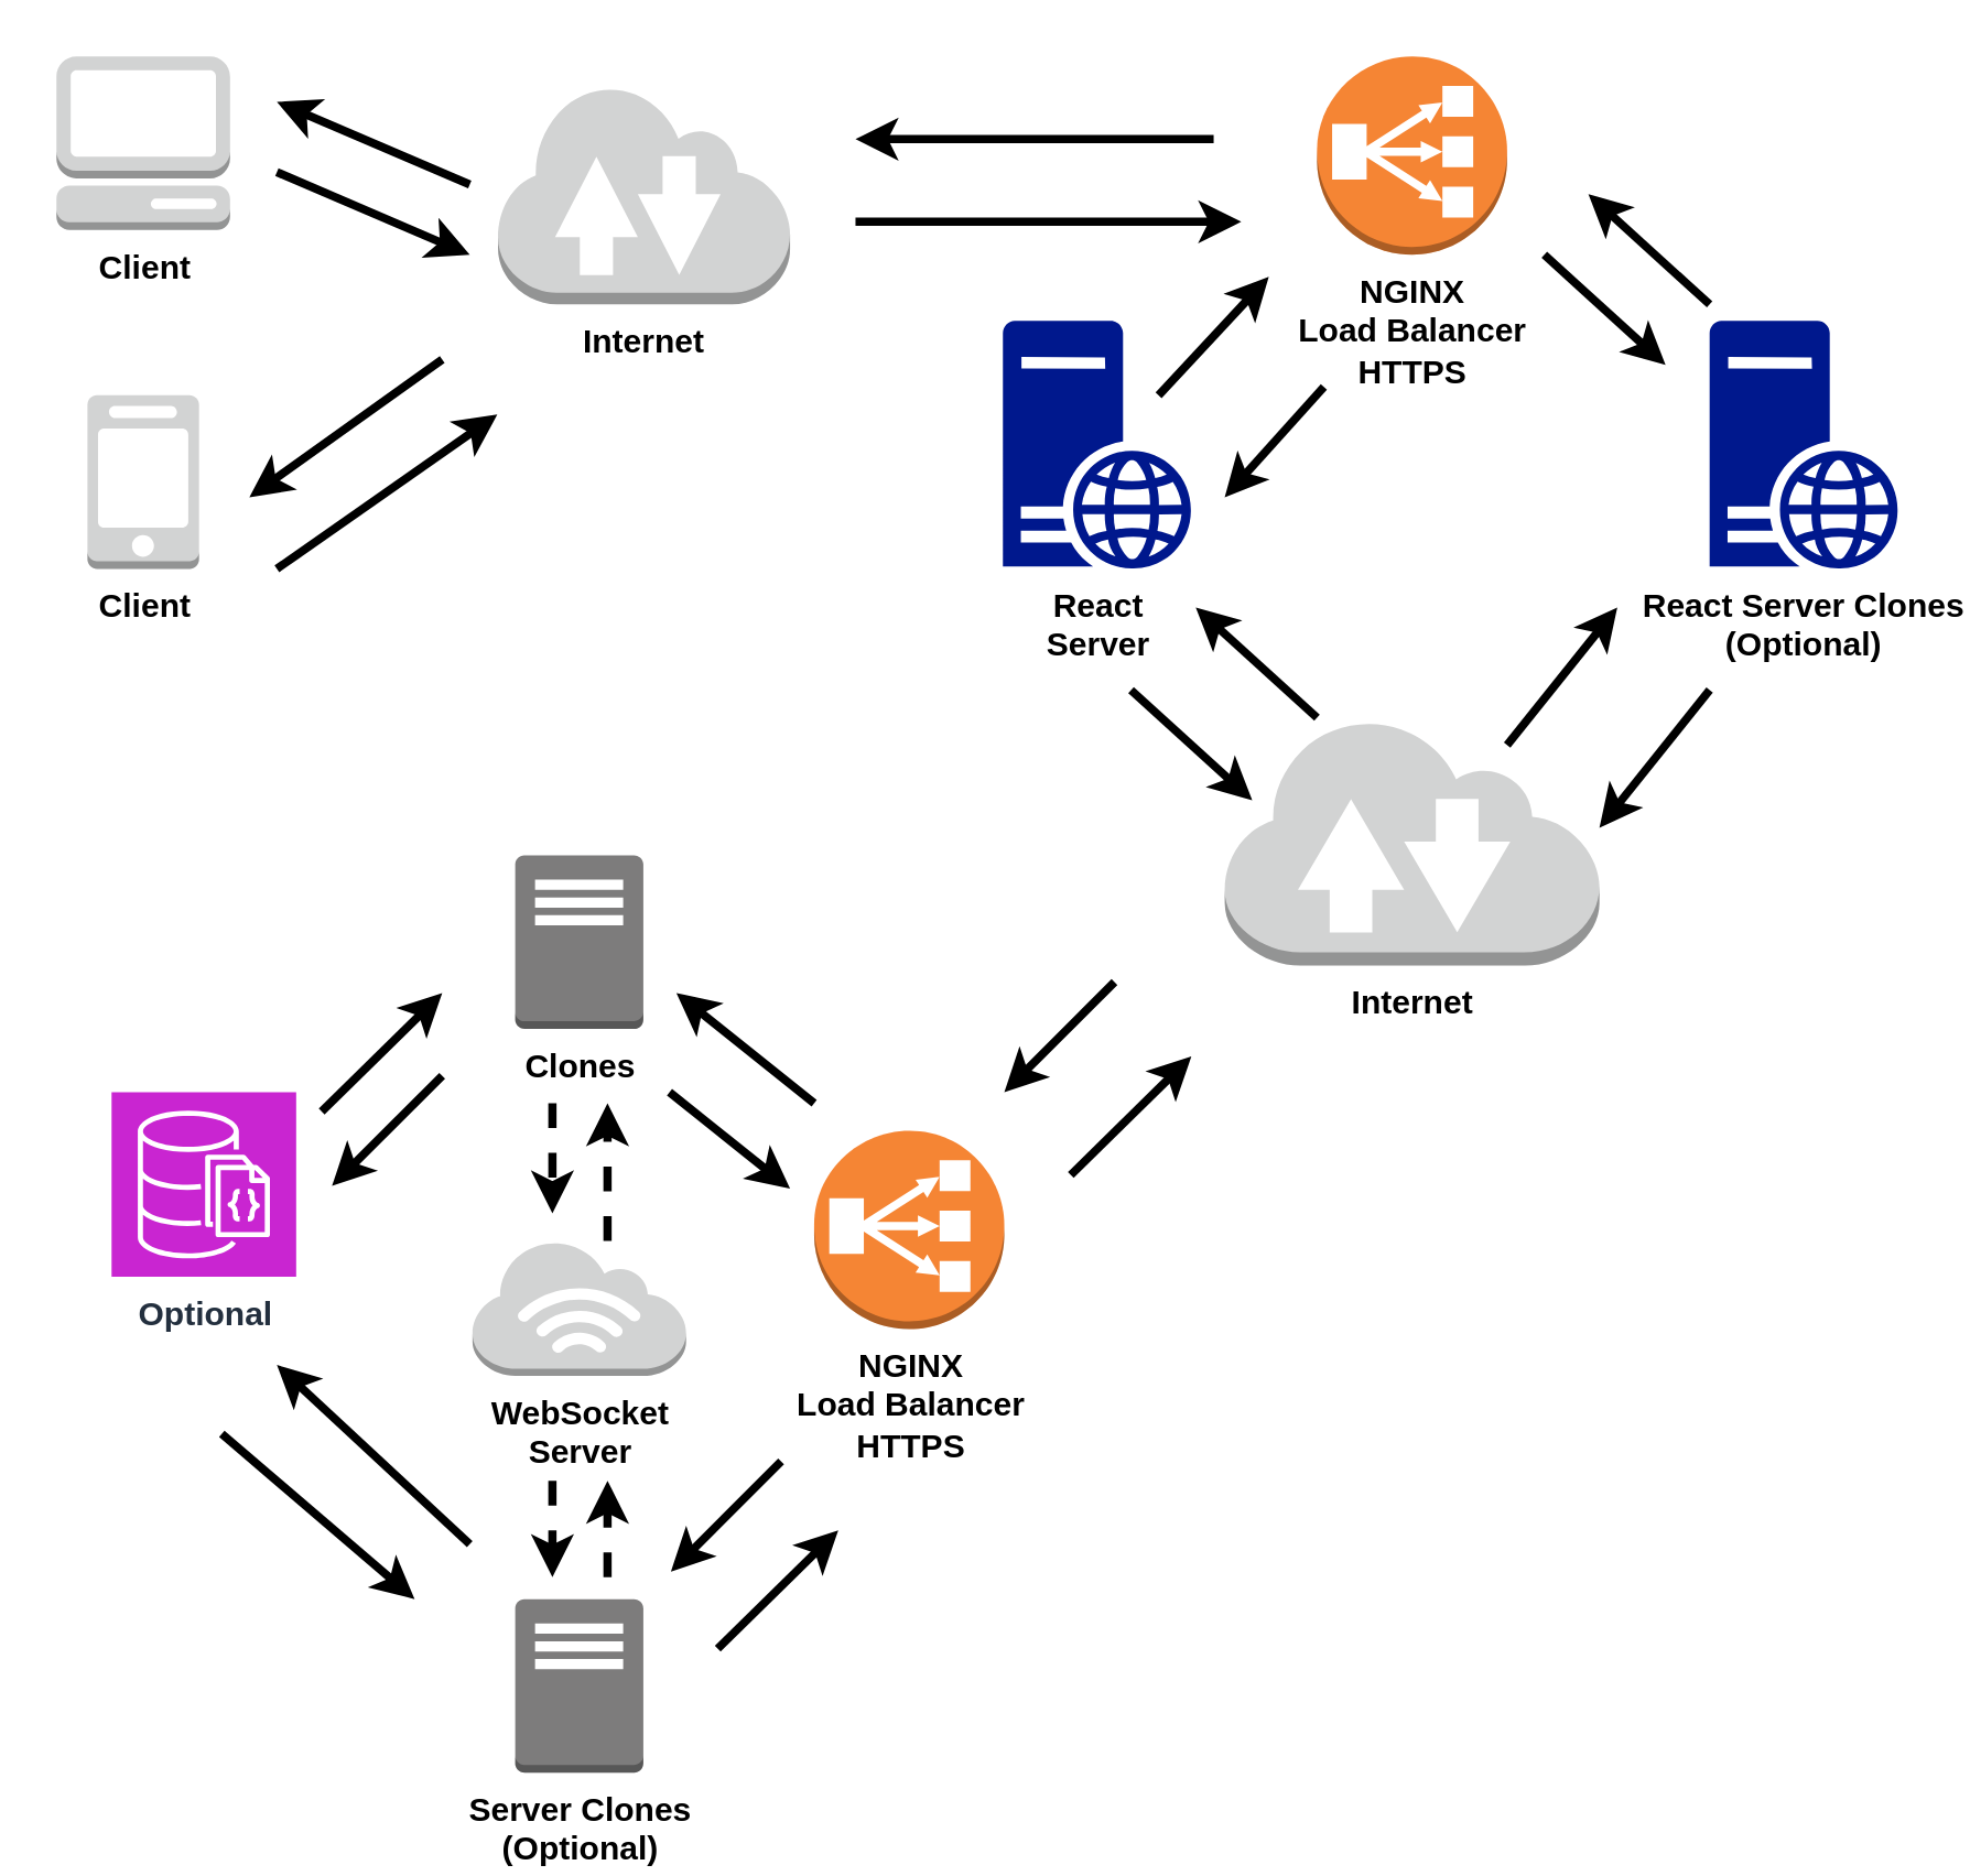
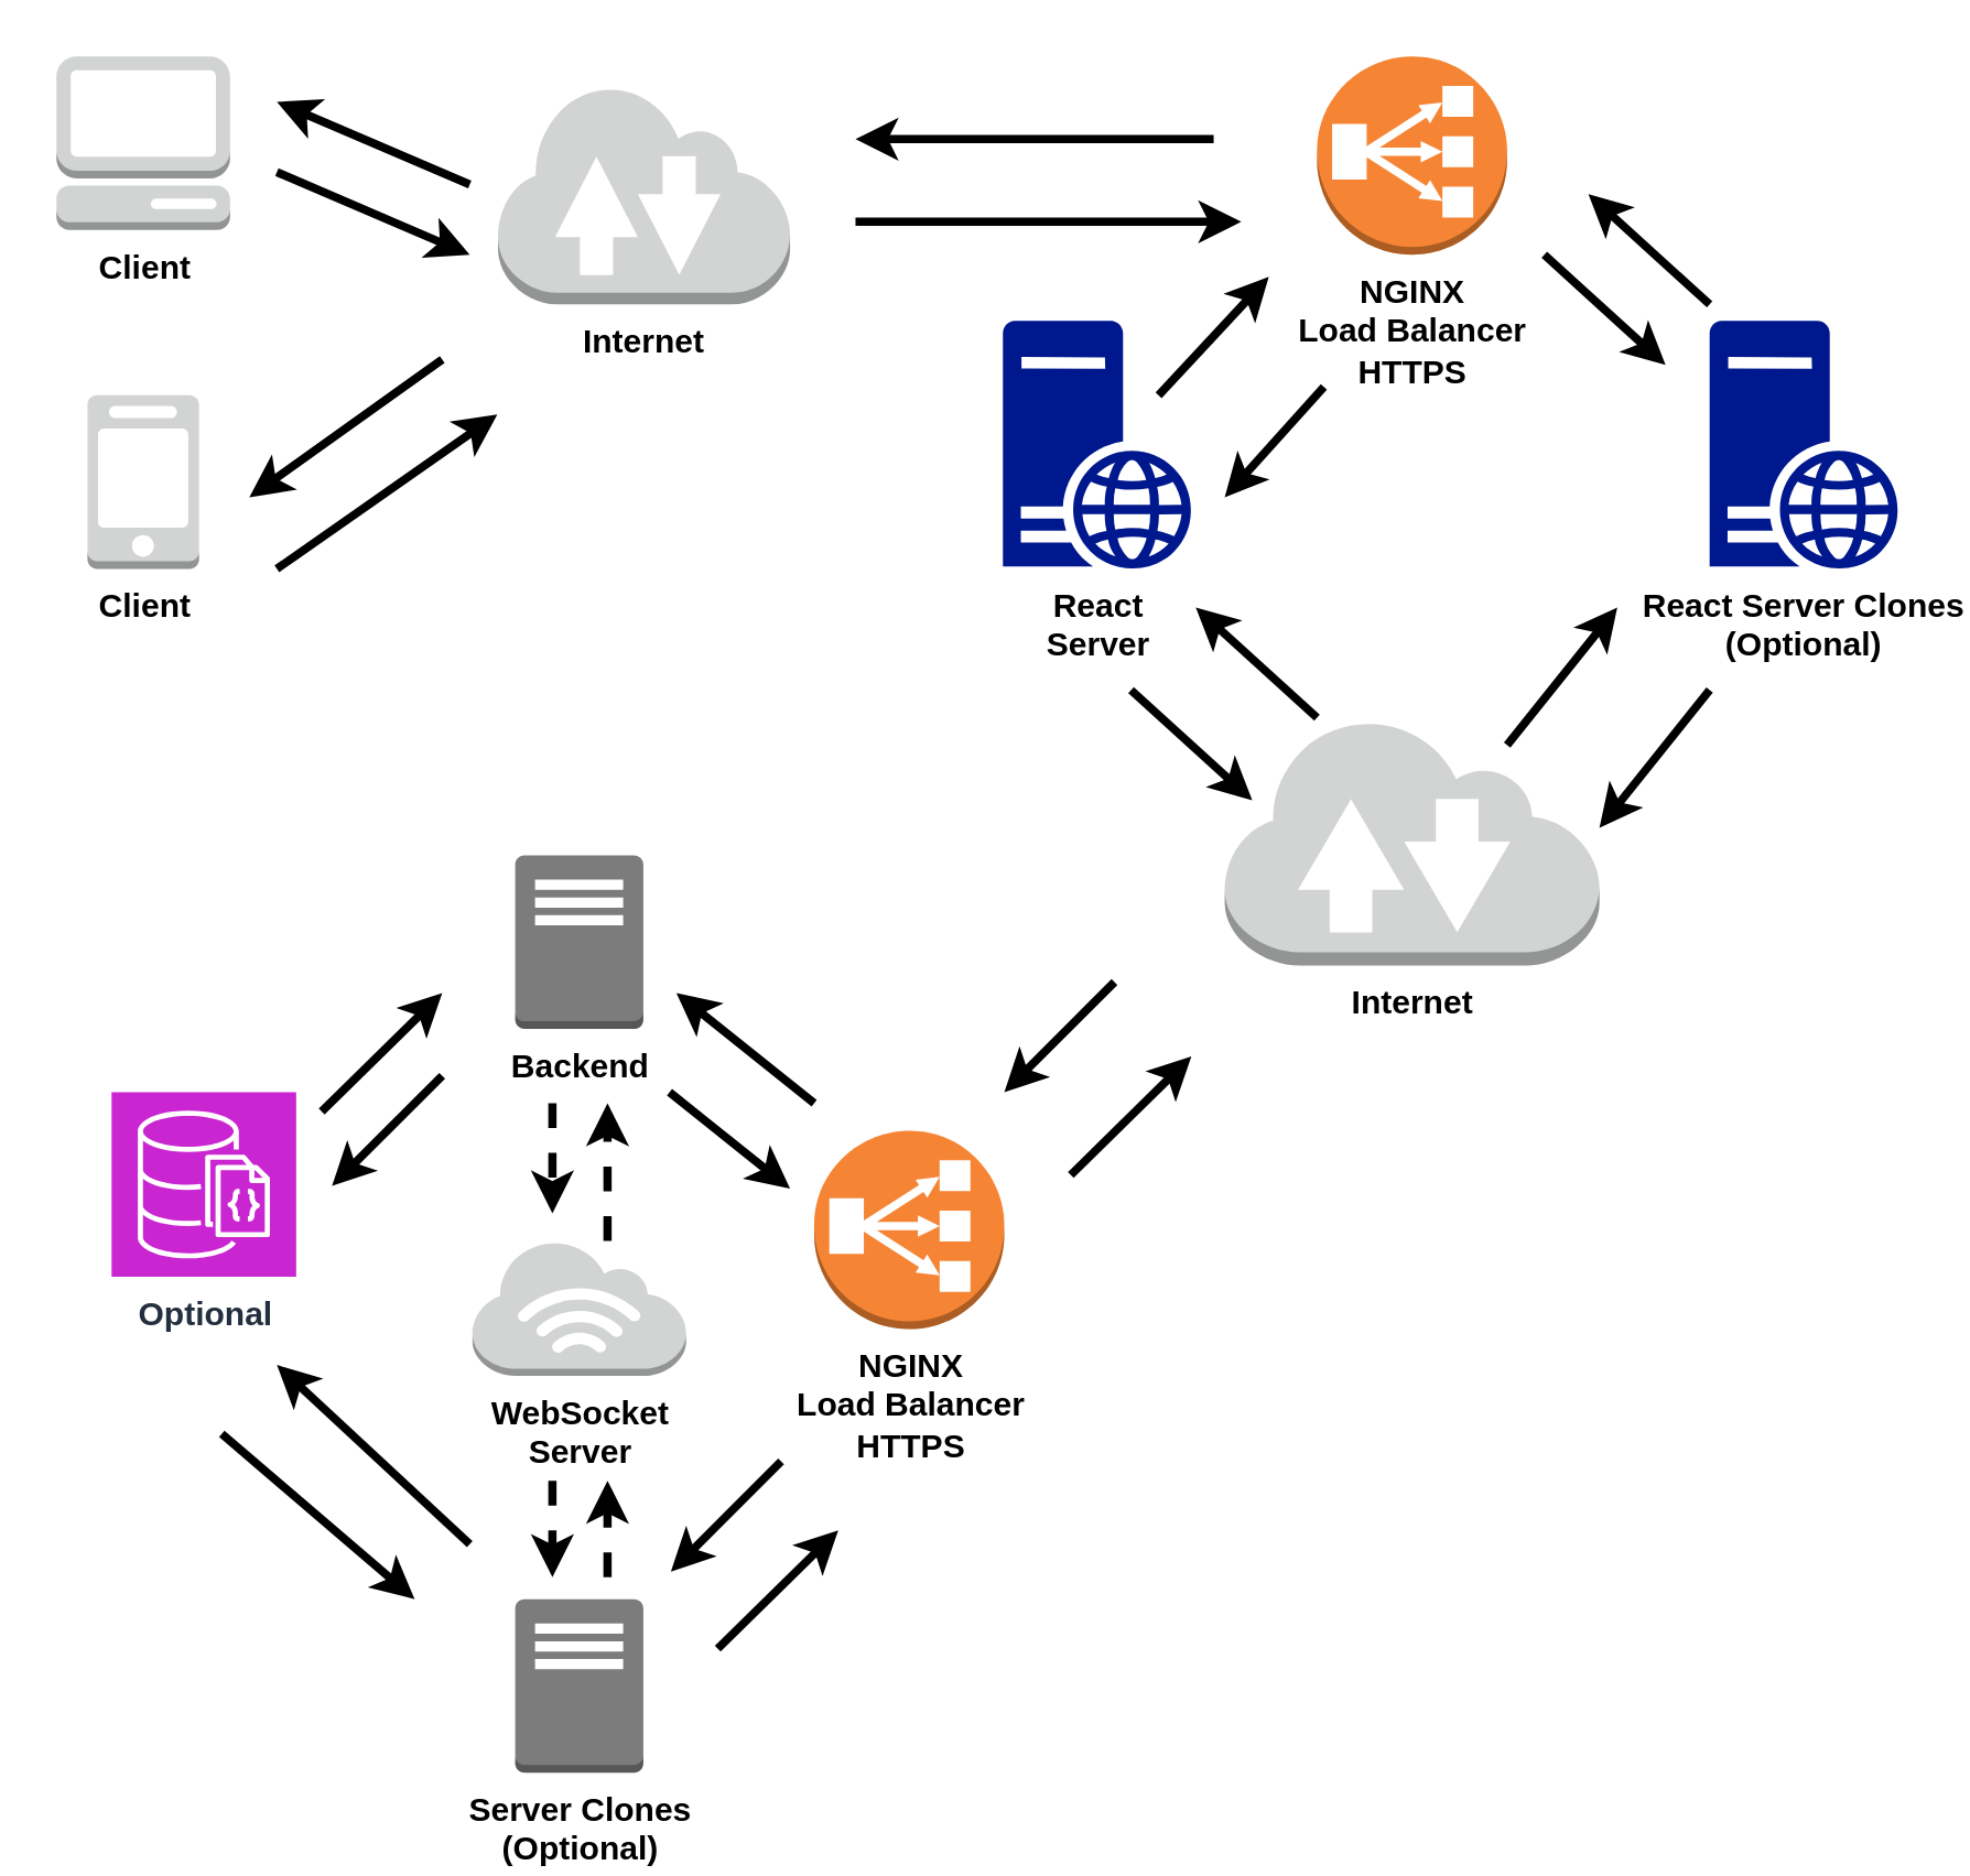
  <mxCell id="0" />
  <mxCell id="1" parent="0" />
  <mxCell id="2" value="&lt;b&gt;NGINX&lt;/b&gt;&lt;div&gt;&lt;b&gt;Load Balancer&lt;/b&gt;&lt;/div&gt;&lt;div&gt;&lt;b&gt;HTTPS&lt;/b&gt;&lt;/div&gt;" style="outlineConnect=0;dashed=0;verticalLabelPosition=bottom;verticalAlign=top;align=center;html=1;shape=mxgraph.aws3.classic_load_balancer;fillColor=#F58534;gradientColor=none;" parent="1" vertex="1"><mxGeometry x="295" y="410" width="69" height="72" as="geometry" /></mxCell>
  <mxCell id="3" value="&lt;b&gt;Optional&lt;/b&gt;" style="sketch=0;points=[[0,0,0],[0.25,0,0],[0.5,0,0],[0.75,0,0],[1,0,0],[0,1,0],[0.25,1,0],[0.5,1,0],[0.75,1,0],[1,1,0],[0,0.25,0],[0,0.5,0],[0,0.75,0],[1,0.25,0],[1,0.5,0],[1,0.75,0]];outlineConnect=0;fontColor=#232F3E;fillColor=#C925D1;strokeColor=#ffffff;dashed=0;verticalLabelPosition=bottom;verticalAlign=top;align=center;html=1;fontSize=12;fontStyle=0;aspect=fixed;shape=mxgraph.aws4.resourceIcon;resIcon=mxgraph.aws4.documentdb_with_mongodb_compatibility;" parent="1" vertex="1"><mxGeometry x="40" y="396" width="67" height="67" as="geometry" /></mxCell>
  <mxCell id="4" value="&lt;b&gt;Client&lt;/b&gt;" style="outlineConnect=0;dashed=0;verticalLabelPosition=bottom;verticalAlign=top;align=center;html=1;shape=mxgraph.aws3.management_console;fillColor=#D2D3D3;gradientColor=none;" parent="1" vertex="1"><mxGeometry x="20" y="20" width="63" height="63" as="geometry" /></mxCell>
  <mxCell id="5" value="&lt;b&gt;Client&lt;/b&gt;" style="outlineConnect=0;dashed=0;verticalLabelPosition=bottom;verticalAlign=top;align=center;html=1;shape=mxgraph.aws3.mobile_client;fillColor=#D2D3D3;gradientColor=none;" parent="1" vertex="1"><mxGeometry x="31.25" y="143" width="40.5" height="63" as="geometry" /></mxCell>
  <mxCell id="6" value="&lt;b&gt;React&lt;/b&gt;&lt;div&gt;&lt;b&gt;Server&lt;/b&gt;&lt;/div&gt;" style="sketch=0;aspect=fixed;pointerEvents=1;shadow=0;dashed=0;html=1;strokeColor=none;labelPosition=center;verticalLabelPosition=bottom;verticalAlign=top;align=center;fillColor=#00188D;shape=mxgraph.mscae.enterprise.web_server" parent="1" vertex="1"><mxGeometry x="363.5" y="116" width="68.4" height="90" as="geometry" /></mxCell>
- <mxCell id="7" value="&lt;b&gt;Clones&lt;/b&gt;" style="outlineConnect=0;dashed=0;verticalLabelPosition=bottom;verticalAlign=top;align=center;html=1;shape=mxgraph.aws3.traditional_server;fillColor=#7D7C7C;gradientColor=none;" parent="1" vertex="1"><mxGeometry x="186.5" y="310" width="46.5" height="63" as="geometry" /></mxCell>
+ <mxCell id="7" value="&lt;b&gt;Backend&lt;/b&gt;" style="outlineConnect=0;dashed=0;verticalLabelPosition=bottom;verticalAlign=top;align=center;html=1;shape=mxgraph.aws3.traditional_server;fillColor=#7D7C7C;gradientColor=none;" parent="1" vertex="1"><mxGeometry x="186.5" y="310" width="46.5" height="63" as="geometry" /></mxCell>
  <mxCell id="8" value="&lt;b&gt;Server Clones&lt;/b&gt;&lt;div&gt;&lt;b&gt;(Optional)&lt;/b&gt;&lt;/div&gt;" style="outlineConnect=0;dashed=0;verticalLabelPosition=bottom;verticalAlign=top;align=center;html=1;shape=mxgraph.aws3.traditional_server;fillColor=#7D7C7C;gradientColor=none;" parent="1" vertex="1"><mxGeometry x="186.5" y="580" width="46.5" height="63" as="geometry" /></mxCell>
  <mxCell id="9" value="&lt;b&gt;NGINX&lt;/b&gt;&lt;div&gt;&lt;b&gt;Load Balancer&lt;/b&gt;&lt;/div&gt;&lt;div&gt;&lt;b&gt;HTTPS&lt;/b&gt;&lt;/div&gt;" style="outlineConnect=0;dashed=0;verticalLabelPosition=bottom;verticalAlign=top;align=center;html=1;shape=mxgraph.aws3.classic_load_balancer;fillColor=#F58534;gradientColor=none;" parent="1" vertex="1"><mxGeometry x="477.5" y="20" width="69" height="72" as="geometry" /></mxCell>
  <mxCell id="10" value="&lt;b&gt;React&amp;nbsp;&lt;/b&gt;&lt;b style=&quot;background-color: initial;&quot;&gt;Server Clones&lt;/b&gt;&lt;div&gt;&lt;b style=&quot;background-color: initial;&quot;&gt;(Optional)&lt;/b&gt;&lt;/div&gt;" style="sketch=0;aspect=fixed;pointerEvents=1;shadow=0;dashed=0;html=1;strokeColor=none;labelPosition=center;verticalLabelPosition=bottom;verticalAlign=top;align=center;fillColor=#00188D;shape=mxgraph.mscae.enterprise.web_server" parent="1" vertex="1"><mxGeometry x="620" y="116" width="68.4" height="90" as="geometry" /></mxCell>
  <mxCell id="11" value="&lt;b&gt;Internet&lt;/b&gt;" style="outlineConnect=0;dashed=0;verticalLabelPosition=bottom;verticalAlign=top;align=center;html=1;shape=mxgraph.aws3.internet_2;fillColor=#D2D3D3;gradientColor=none;" parent="1" vertex="1"><mxGeometry x="180.25" y="30" width="106" height="80" as="geometry" /></mxCell>
  <mxCell id="12" value="&lt;b&gt;Internet&lt;/b&gt;" style="outlineConnect=0;dashed=0;verticalLabelPosition=bottom;verticalAlign=top;align=center;html=1;shape=mxgraph.aws3.internet_2;fillColor=#D2D3D3;gradientColor=none;" parent="1" vertex="1"><mxGeometry x="444" y="260" width="136" height="90" as="geometry" /></mxCell>
  <mxCell id="13" value="" style="endArrow=classic;html=1;rounded=0;strokeWidth=3;" parent="1" edge="1"><mxGeometry width="50" height="50" relative="1" as="geometry"><mxPoint x="410" y="250" as="sourcePoint" /><mxPoint x="454" y="290" as="targetPoint" /></mxGeometry></mxCell>
  <mxCell id="14" value="" style="endArrow=classic;html=1;rounded=0;strokeWidth=3;" parent="1" edge="1"><mxGeometry width="50" height="50" relative="1" as="geometry"><mxPoint x="477.5" y="260" as="sourcePoint" /><mxPoint x="433.5" y="220" as="targetPoint" /></mxGeometry></mxCell>
  <mxCell id="15" value="" style="endArrow=classic;html=1;rounded=0;strokeWidth=3;" parent="1" edge="1"><mxGeometry width="50" height="50" relative="1" as="geometry"><mxPoint x="546.5" y="270" as="sourcePoint" /><mxPoint x="586.5" y="220" as="targetPoint" /></mxGeometry></mxCell>
  <mxCell id="16" value="" style="endArrow=classic;html=1;rounded=0;strokeWidth=3;" parent="1" edge="1"><mxGeometry width="50" height="50" relative="1" as="geometry"><mxPoint x="100" y="206" as="sourcePoint" /><mxPoint x="180" y="150" as="targetPoint" /></mxGeometry></mxCell>
  <mxCell id="17" value="" style="endArrow=classic;html=1;rounded=0;strokeWidth=3;" parent="1" edge="1"><mxGeometry width="50" height="50" relative="1" as="geometry"><mxPoint x="160" y="130" as="sourcePoint" /><mxPoint x="90" y="180" as="targetPoint" /></mxGeometry></mxCell>
  <mxCell id="18" value="" style="endArrow=classic;html=1;rounded=0;strokeWidth=3;" parent="1" edge="1"><mxGeometry width="50" height="50" relative="1" as="geometry"><mxPoint x="100" y="62" as="sourcePoint" /><mxPoint x="170" y="92" as="targetPoint" /></mxGeometry></mxCell>
  <mxCell id="19" value="" style="endArrow=classic;html=1;rounded=0;strokeWidth=3;" parent="1" edge="1"><mxGeometry width="50" height="50" relative="1" as="geometry"><mxPoint x="170" y="66.5" as="sourcePoint" /><mxPoint x="100" y="36.5" as="targetPoint" /></mxGeometry></mxCell>
  <mxCell id="20" value="" style="endArrow=classic;html=1;rounded=0;strokeWidth=3;" parent="1" edge="1"><mxGeometry width="50" height="50" relative="1" as="geometry"><mxPoint x="310" y="80" as="sourcePoint" /><mxPoint x="450" y="80" as="targetPoint" /></mxGeometry></mxCell>
  <mxCell id="21" value="" style="endArrow=classic;html=1;rounded=0;strokeWidth=3;" parent="1" edge="1"><mxGeometry width="50" height="50" relative="1" as="geometry"><mxPoint x="440" y="50" as="sourcePoint" /><mxPoint x="310" y="50" as="targetPoint" /></mxGeometry></mxCell>
  <mxCell id="22" value="" style="endArrow=classic;html=1;rounded=0;strokeWidth=3;" parent="1" edge="1"><mxGeometry width="50" height="50" relative="1" as="geometry"><mxPoint x="620" y="250" as="sourcePoint" /><mxPoint x="580" y="300" as="targetPoint" /></mxGeometry></mxCell>
  <mxCell id="23" value="" style="endArrow=classic;html=1;rounded=0;strokeWidth=3;" parent="1" edge="1"><mxGeometry width="50" height="50" relative="1" as="geometry"><mxPoint x="560" y="92" as="sourcePoint" /><mxPoint x="604" y="132" as="targetPoint" /></mxGeometry></mxCell>
  <mxCell id="24" value="" style="endArrow=classic;html=1;rounded=0;strokeWidth=3;" parent="1" edge="1"><mxGeometry width="50" height="50" relative="1" as="geometry"><mxPoint x="620" y="110" as="sourcePoint" /><mxPoint x="576" y="70" as="targetPoint" /></mxGeometry></mxCell>
  <mxCell id="25" value="" style="endArrow=classic;html=1;rounded=0;strokeWidth=3;" parent="1" edge="1"><mxGeometry width="50" height="50" relative="1" as="geometry"><mxPoint x="420" y="143" as="sourcePoint" /><mxPoint x="460" y="100" as="targetPoint" /></mxGeometry></mxCell>
  <mxCell id="26" value="" style="endArrow=classic;html=1;rounded=0;strokeWidth=3;" parent="1" edge="1"><mxGeometry width="50" height="50" relative="1" as="geometry"><mxPoint x="480" y="140" as="sourcePoint" /><mxPoint x="444" y="180" as="targetPoint" /></mxGeometry></mxCell>
  <mxCell id="27" value="" style="endArrow=classic;html=1;rounded=0;strokeWidth=3;" parent="1" edge="1"><mxGeometry width="50" height="50" relative="1" as="geometry"><mxPoint x="80" y="520" as="sourcePoint" /><mxPoint x="150" y="580" as="targetPoint" /></mxGeometry></mxCell>
  <mxCell id="28" value="" style="endArrow=classic;html=1;rounded=0;strokeWidth=3;" parent="1" edge="1"><mxGeometry width="50" height="50" relative="1" as="geometry"><mxPoint x="170" y="560" as="sourcePoint" /><mxPoint x="100" y="495" as="targetPoint" /></mxGeometry></mxCell>
  <mxCell id="29" value="" style="endArrow=classic;html=1;rounded=0;strokeWidth=3;" parent="1" edge="1"><mxGeometry width="50" height="50" relative="1" as="geometry"><mxPoint x="160" y="390" as="sourcePoint" /><mxPoint x="120" y="430" as="targetPoint" /></mxGeometry></mxCell>
  <mxCell id="30" value="" style="endArrow=classic;html=1;rounded=0;strokeWidth=3;" parent="1" edge="1"><mxGeometry width="50" height="50" relative="1" as="geometry"><mxPoint x="116.25" y="403" as="sourcePoint" /><mxPoint x="160" y="360" as="targetPoint" /></mxGeometry></mxCell>
  <mxCell id="31" value="" style="endArrow=classic;html=1;rounded=0;strokeWidth=3;" parent="1" edge="1"><mxGeometry width="50" height="50" relative="1" as="geometry"><mxPoint x="260" y="598" as="sourcePoint" /><mxPoint x="303.75" y="555" as="targetPoint" /></mxGeometry></mxCell>
  <mxCell id="32" value="" style="endArrow=classic;html=1;rounded=0;strokeWidth=3;" parent="1" edge="1"><mxGeometry width="50" height="50" relative="1" as="geometry"><mxPoint x="283" y="530" as="sourcePoint" /><mxPoint x="243" y="570" as="targetPoint" /></mxGeometry></mxCell>
  <mxCell id="33" value="" style="endArrow=classic;html=1;rounded=0;strokeWidth=3;" parent="1" edge="1"><mxGeometry width="50" height="50" relative="1" as="geometry"><mxPoint x="295" y="400" as="sourcePoint" /><mxPoint x="245" y="360" as="targetPoint" /></mxGeometry></mxCell>
  <mxCell id="34" value="" style="endArrow=classic;html=1;rounded=0;strokeWidth=3;" parent="1" edge="1"><mxGeometry width="50" height="50" relative="1" as="geometry"><mxPoint x="242.5" y="396" as="sourcePoint" /><mxPoint x="286.25" y="431" as="targetPoint" /></mxGeometry></mxCell>
  <mxCell id="35" value="" style="endArrow=classic;html=1;rounded=0;strokeWidth=3;" parent="1" edge="1"><mxGeometry width="50" height="50" relative="1" as="geometry"><mxPoint x="388.15" y="426" as="sourcePoint" /><mxPoint x="431.9" y="383" as="targetPoint" /></mxGeometry></mxCell>
  <mxCell id="36" value="" style="endArrow=classic;html=1;rounded=0;strokeWidth=3;" parent="1" edge="1"><mxGeometry width="50" height="50" relative="1" as="geometry"><mxPoint x="404" y="356" as="sourcePoint" /><mxPoint x="364" y="396" as="targetPoint" /></mxGeometry></mxCell>
  <mxCell id="37" value="&lt;b&gt;WebSocket&lt;/b&gt;&lt;div&gt;&lt;b&gt;Server&lt;/b&gt;&lt;/div&gt;" style="outlineConnect=0;dashed=0;verticalLabelPosition=bottom;verticalAlign=top;align=center;html=1;shape=mxgraph.aws3.internet_3;fillColor=#D2D3D3;gradientColor=none;" parent="1" vertex="1"><mxGeometry x="171" y="450" width="77.5" height="49" as="geometry" /></mxCell>
  <mxCell id="38" value="" style="html=1;labelBackgroundColor=#ffffff;startArrow=none;startFill=0;startSize=6;endArrow=classic;endFill=1;endSize=6;jettySize=auto;orthogonalLoop=1;strokeWidth=3;dashed=1;fontSize=14;rounded=0;" parent="1" edge="1"><mxGeometry width="60" height="60" relative="1" as="geometry"><mxPoint x="220" y="450" as="sourcePoint" /><mxPoint x="220" y="400" as="targetPoint" /></mxGeometry></mxCell>
  <mxCell id="39" value="" style="html=1;labelBackgroundColor=#ffffff;startArrow=none;startFill=0;startSize=6;endArrow=classic;endFill=1;endSize=6;jettySize=auto;orthogonalLoop=1;strokeWidth=3;dashed=1;fontSize=14;rounded=0;" parent="1" edge="1"><mxGeometry width="60" height="60" relative="1" as="geometry"><mxPoint x="200" y="400" as="sourcePoint" /><mxPoint x="200" y="440" as="targetPoint" /></mxGeometry></mxCell>
  <mxCell id="40" value="" style="html=1;labelBackgroundColor=#ffffff;startArrow=none;startFill=0;startSize=6;endArrow=classic;endFill=1;endSize=6;jettySize=auto;orthogonalLoop=1;strokeWidth=3;dashed=1;fontSize=14;rounded=0;" parent="1" edge="1"><mxGeometry width="60" height="60" relative="1" as="geometry"><mxPoint x="220" y="572" as="sourcePoint" /><mxPoint x="220" y="537" as="targetPoint" /></mxGeometry></mxCell>
  <mxCell id="41" value="" style="html=1;labelBackgroundColor=#ffffff;startArrow=none;startFill=0;startSize=6;endArrow=classic;endFill=1;endSize=6;jettySize=auto;orthogonalLoop=1;strokeWidth=3;dashed=1;fontSize=14;rounded=0;" parent="1" edge="1"><mxGeometry width="60" height="60" relative="1" as="geometry"><mxPoint x="200" y="537" as="sourcePoint" /><mxPoint x="200" y="572" as="targetPoint" /></mxGeometry></mxCell>
